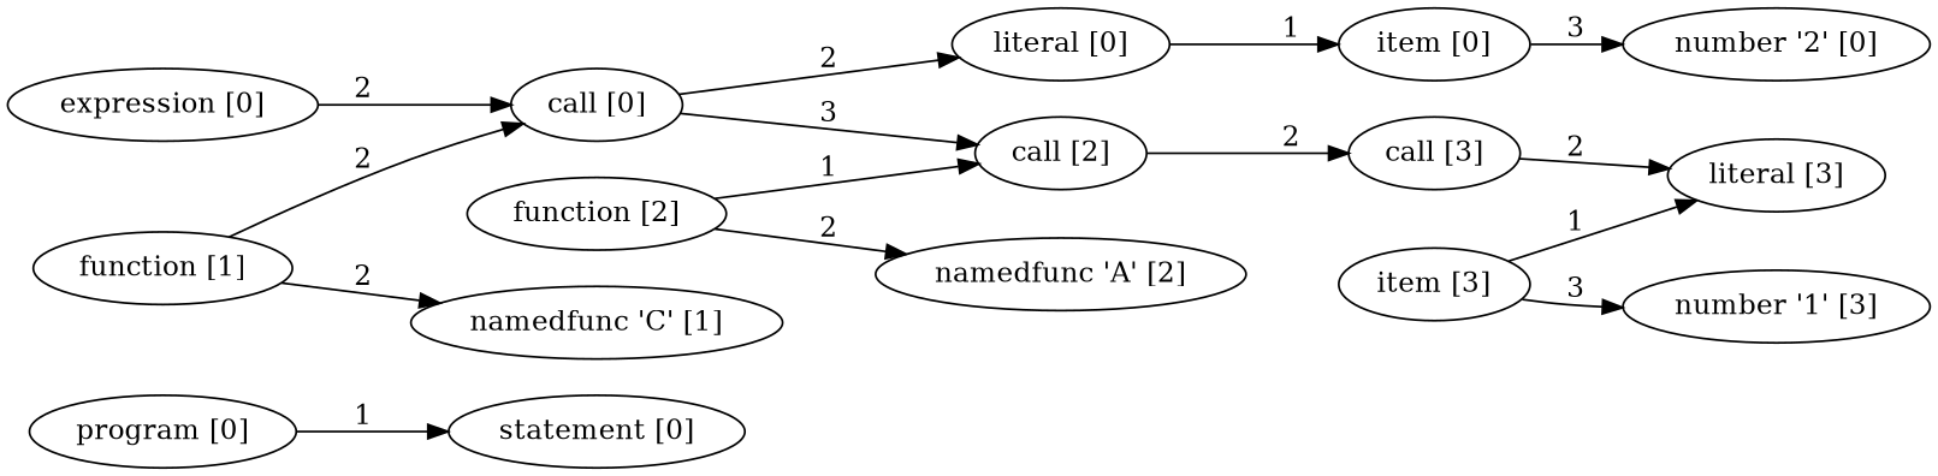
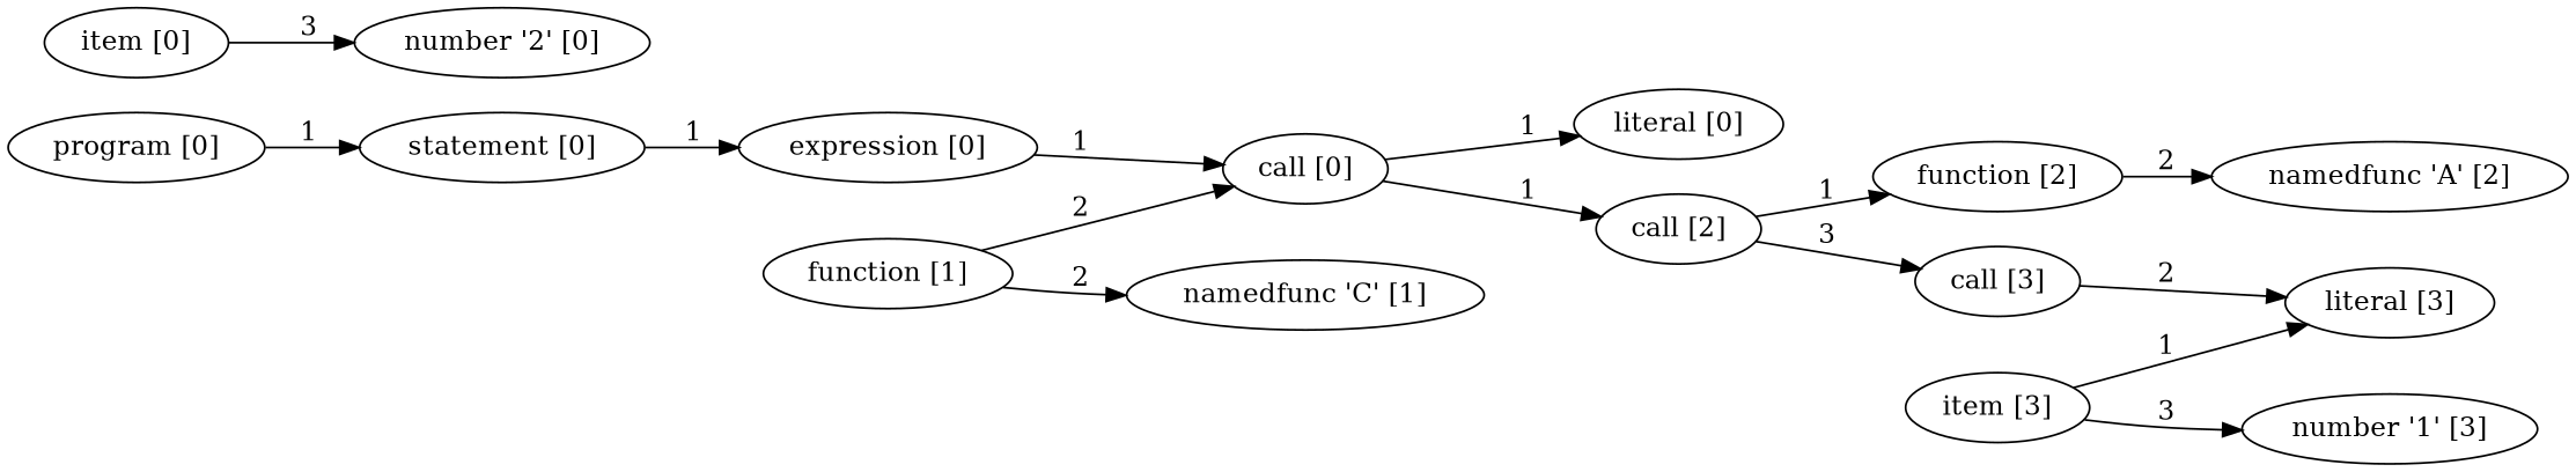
  digraph {
    rankdir=LR
    n1 [label="program [0]"]
    n2 [label="statement [0]"]
    n3 [label="expression [0]"]
    n4 [label="call [0]"]
    n5 [label="literal [0]"]
    n6 [label="call [2]"]
    n7 [label="item [0]"]
    n8 [label="function [1]"]
    n9 [label="namedfunc 'C' [1]"]
    n10 [label="function [2]"]
    n11 [label="call [3]"]
    n12 [label="number '2' [0]"]
    n13 [label="namedfunc 'A' [2]"]
    n14 [label="literal [3]"]
    n15 [label="item [3]"]
    n16 [label="number '1' [3]"]
    n1 -> n2 [label=1]
-   n3 -> n4 [label=2]
-   n4 -> n5 [label=2]
-   n4 -> n6 [label=3]
-   n5 -> n7 [label=1]
-   n10 -> n6 [label=1]
-   n6 -> n11 [label=2]
+   n2 -> n3 [label=1]
+   n3 -> n4 [label=1]
+   n4 -> n5 [label=1]
+   n4 -> n6 [label=1]
+   n6 -> n10 [label=1]
+   n6 -> n11 [label=3]
    n7 -> n12 [label=3]
    n8 -> n4 [label=2]
    n8 -> n9 [label=2]
    n10 -> n13 [label=2]
    n11 -> n14 [label=2]
    n15 -> n14 [label=1]
    n15 -> n16 [label=3]
  }
